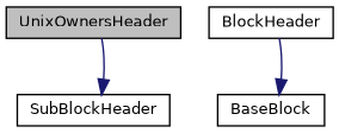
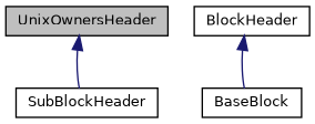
  digraph {
    node [color=black fillcolor=white fontname=Helvetica fontsize=10 shape=record style=filled]
    edge [color=midnightblue dir=back fontname=Helvetica fontsize=10 labelfontname=Helvetica labelfontsize=10 style=solid]
    n1 [fillcolor=grey75 fontcolor=black height=0.2 label=UnixOwnersHeader width=0.4]
    n2 [height=0.2 label=SubBlockHeader width=0.4]
    n3 [height=0.2 label=BlockHeader width=0.4]
    n4 [height=0.2 label=BaseBlock width=0.4]
-   n2 -> n1
-   n4 -> n3
+   n1 -> n2
+   n3 -> n4
  }
